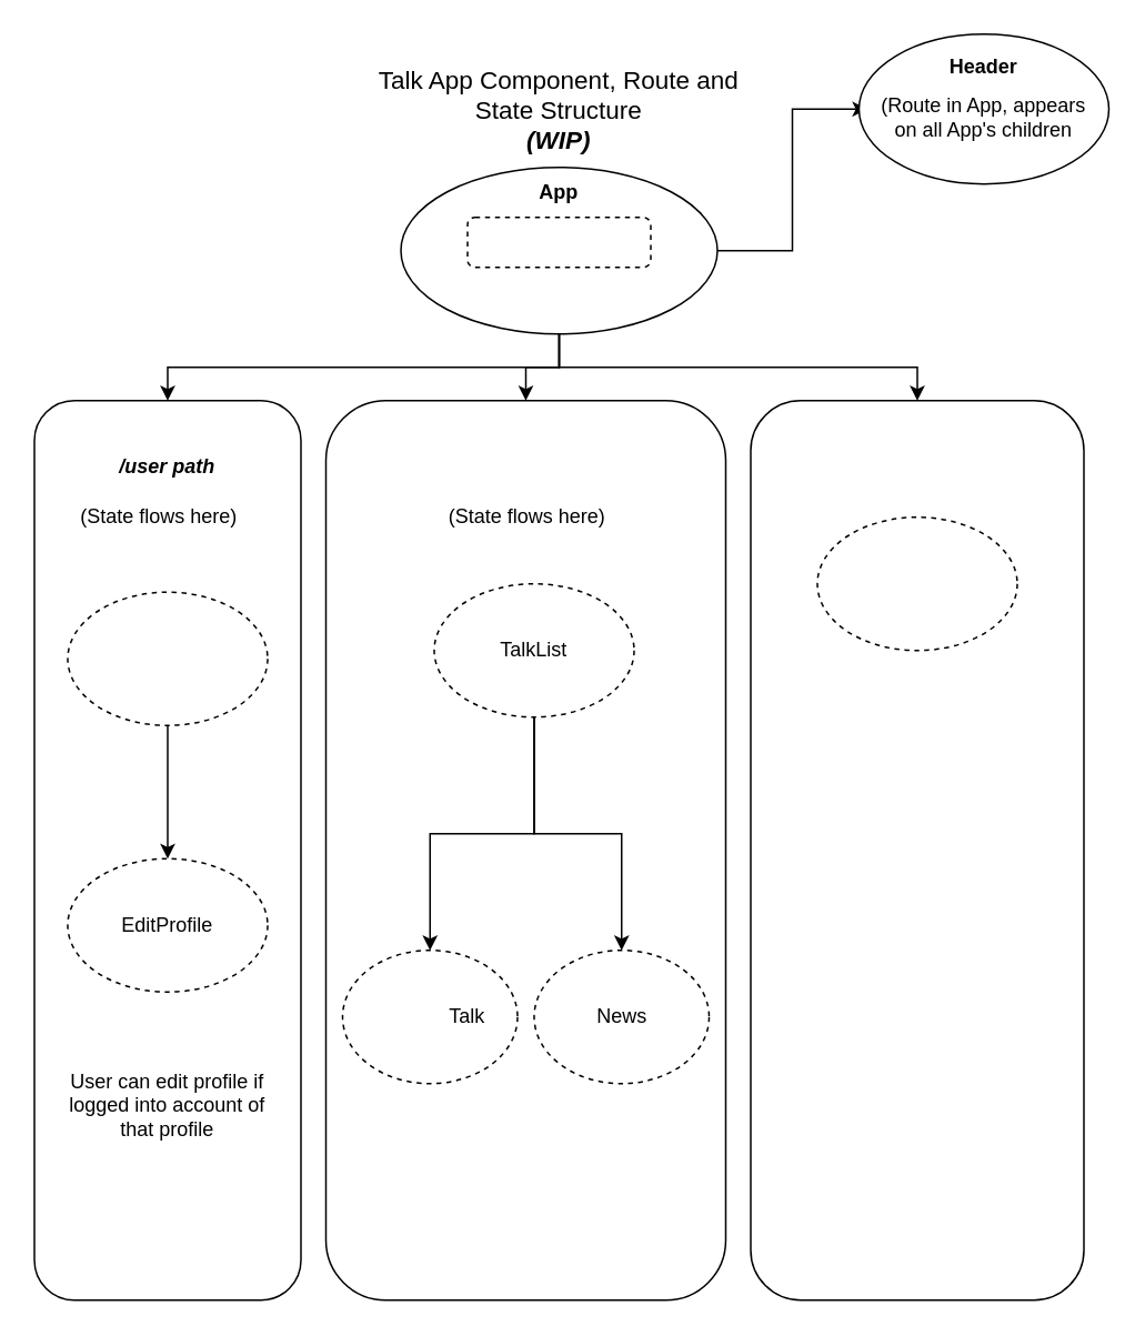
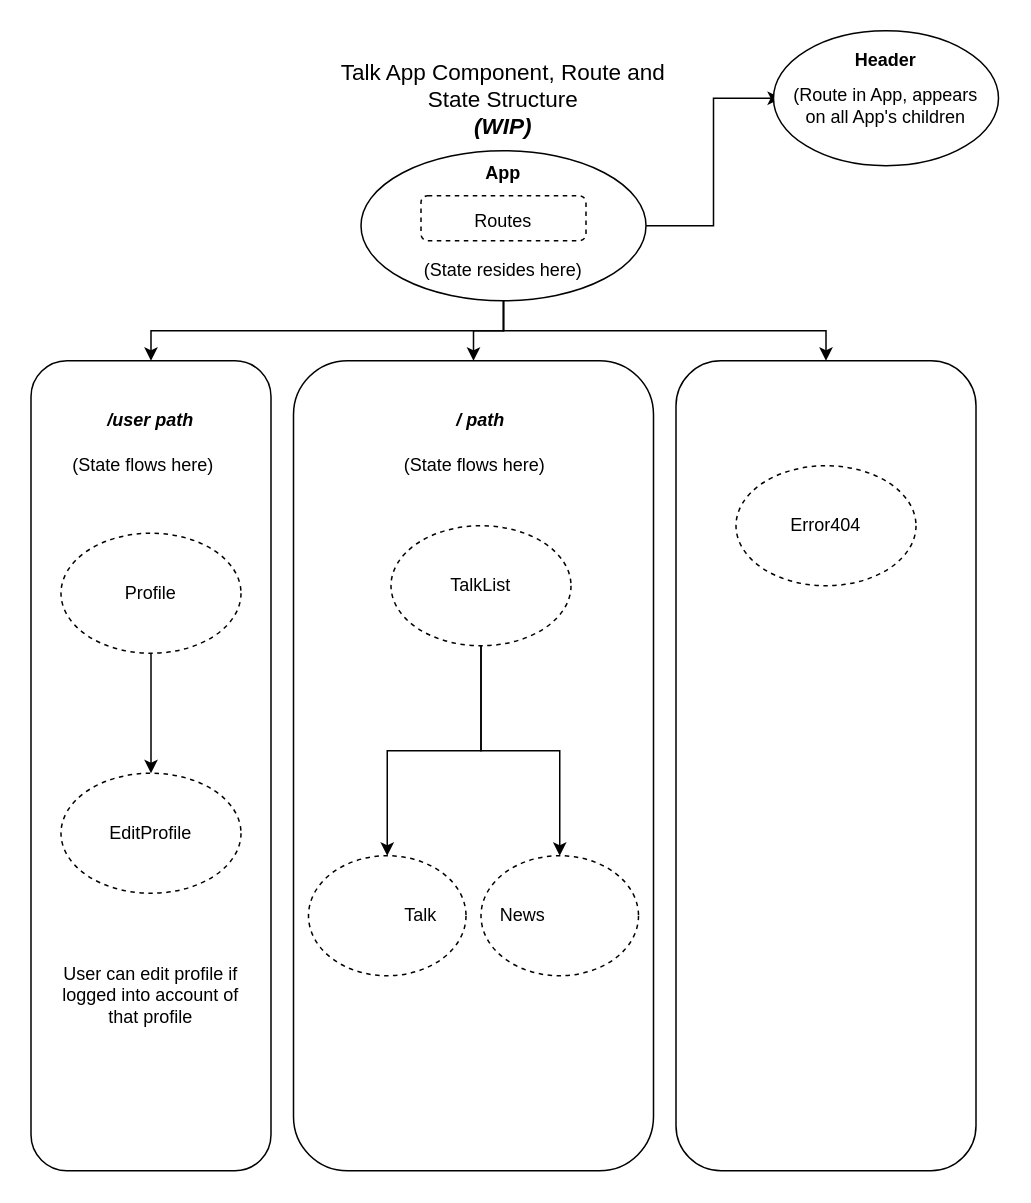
  <mxCell id="0" />
  <mxCell id="1" parent="0" />
  <mxCell id="2" value="&lt;div style=&quot;font-size: 15px;&quot;&gt;Talk App Component, Route and State Structure &lt;br style=&quot;font-size: 15px;&quot;&gt;&lt;/div&gt;&lt;div style=&quot;font-size: 15px;&quot;&gt;&lt;i style=&quot;font-size: 15px;&quot;&gt;&lt;b style=&quot;font-size: 15px;&quot;&gt;(WIP)&lt;/b&gt;&lt;/i&gt;&lt;/div&gt;" style="text;html=1;strokeColor=none;fillColor=none;align=center;verticalAlign=middle;whiteSpace=wrap;rounded=0;fontSize=15;" parent="1" vertex="1"><mxGeometry x="225" y="55" width="220" height="20" as="geometry" /></mxCell>
  <mxCell id="3" style="edgeStyle=orthogonalEdgeStyle;rounded=0;orthogonalLoop=1;jettySize=auto;html=1;exitX=0.5;exitY=1;exitDx=0;exitDy=0;" parent="1" source="7" target="22" edge="1"><mxGeometry relative="1" as="geometry" /></mxCell>
  <mxCell id="4" style="edgeStyle=orthogonalEdgeStyle;rounded=0;orthogonalLoop=1;jettySize=auto;html=1;exitX=0.5;exitY=1;exitDx=0;exitDy=0;entryX=0.5;entryY=0;entryDx=0;entryDy=0;" parent="1" source="7" target="9" edge="1"><mxGeometry relative="1" as="geometry" /></mxCell>
  <mxCell id="5" style="edgeStyle=orthogonalEdgeStyle;rounded=0;orthogonalLoop=1;jettySize=auto;html=1;exitX=0.5;exitY=1;exitDx=0;exitDy=0;entryX=0.5;entryY=0;entryDx=0;entryDy=0;" parent="1" source="7" target="10" edge="1"><mxGeometry relative="1" as="geometry" /></mxCell>
  <mxCell id="6" style="edgeStyle=orthogonalEdgeStyle;rounded=0;orthogonalLoop=1;jettySize=auto;html=1;exitX=1;exitY=0.5;exitDx=0;exitDy=0;entryX=0;entryY=0.25;entryDx=0;entryDy=0;" parent="1" source="7" target="12" edge="1"><mxGeometry relative="1" as="geometry" /></mxCell>
  <mxCell id="7" value="" style="ellipse;whiteSpace=wrap;html=1;" parent="1" vertex="1"><mxGeometry x="240" y="100" width="190" height="100" as="geometry" /></mxCell>
  <mxCell id="8" value="" style="ellipse;whiteSpace=wrap;html=1;" parent="1" vertex="1"><mxGeometry x="515" y="20" width="150" height="90" as="geometry" /></mxCell>
  <mxCell id="9" value="" style="rounded=1;whiteSpace=wrap;html=1;" parent="1" vertex="1"><mxGeometry x="195" y="240" width="240" height="540" as="geometry" /></mxCell>
  <mxCell id="10" value="" style="rounded=1;whiteSpace=wrap;html=1;" parent="1" vertex="1"><mxGeometry x="450" y="240" width="200" height="540" as="geometry" /></mxCell>
  <mxCell id="11" value="Header" style="text;html=1;strokeColor=none;fillColor=none;align=center;verticalAlign=middle;whiteSpace=wrap;rounded=0;fontStyle=1" parent="1" vertex="1"><mxGeometry x="570" y="30" width="40" height="20" as="geometry" /></mxCell>
  <mxCell id="12" value="&lt;div&gt;(Route in App, appears on all App's children&lt;/div&gt;" style="text;html=1;strokeColor=none;fillColor=none;align=center;verticalAlign=middle;whiteSpace=wrap;rounded=0;" parent="1" vertex="1"><mxGeometry x="520" y="60" width="140" height="20" as="geometry" /></mxCell>
  <mxCell id="13" value="App" style="text;html=1;strokeColor=none;fillColor=none;align=center;verticalAlign=middle;whiteSpace=wrap;rounded=0;fontStyle=1" parent="1" vertex="1"><mxGeometry x="315" y="105" width="40" height="20" as="geometry" /></mxCell>
+ <mxCell id="14" value="/ path" style="text;html=1;strokeColor=none;fillColor=none;align=center;verticalAlign=middle;whiteSpace=wrap;rounded=0;fontStyle=3" parent="1" vertex="1"><mxGeometry x="235" y="270" width="170" height="20" as="geometry" /></mxCell>
  <mxCell id="15" value="" style="rounded=1;whiteSpace=wrap;html=1;dashed=1;" parent="1" vertex="1"><mxGeometry x="280" y="130" width="110" height="30" as="geometry" /></mxCell>
+ <mxCell id="16" value="Routes" style="text;html=1;strokeColor=none;fillColor=none;align=center;verticalAlign=middle;whiteSpace=wrap;rounded=0;" parent="1" vertex="1"><mxGeometry x="315" y="137" width="40" height="20" as="geometry" /></mxCell>
  <mxCell id="17" style="edgeStyle=orthogonalEdgeStyle;rounded=0;orthogonalLoop=1;jettySize=auto;html=1;exitX=0.5;exitY=1;exitDx=0;exitDy=0;" parent="1" source="19" target="29" edge="1"><mxGeometry relative="1" as="geometry" /></mxCell>
  <mxCell id="18" style="edgeStyle=orthogonalEdgeStyle;rounded=0;orthogonalLoop=1;jettySize=auto;html=1;exitX=0.5;exitY=1;exitDx=0;exitDy=0;" parent="1" source="19" target="30" edge="1"><mxGeometry relative="1" as="geometry" /></mxCell>
  <mxCell id="19" value="" style="ellipse;whiteSpace=wrap;html=1;dashed=1;" parent="1" vertex="1"><mxGeometry x="260" y="350" width="120" height="80" as="geometry" /></mxCell>
  <mxCell id="20" value="" style="ellipse;whiteSpace=wrap;html=1;dashed=1;" parent="1" vertex="1"><mxGeometry x="490" y="310" width="120" height="80" as="geometry" /></mxCell>
+ <mxCell id="21" value="(State resides here)" style="text;html=1;strokeColor=none;fillColor=none;align=center;verticalAlign=middle;whiteSpace=wrap;rounded=0;dashed=1;" parent="1" vertex="1"><mxGeometry x="275" y="170" width="120" height="20" as="geometry" /></mxCell>
  <mxCell id="22" value="" style="rounded=1;whiteSpace=wrap;html=1;" parent="1" vertex="1"><mxGeometry x="20" y="240" width="160" height="540" as="geometry" /></mxCell>
  <mxCell id="23" value="/user path" style="text;html=1;strokeColor=none;fillColor=none;align=center;verticalAlign=middle;whiteSpace=wrap;rounded=0;fontStyle=3" parent="1" vertex="1"><mxGeometry x="50" y="270" width="100" height="20" as="geometry" /></mxCell>
  <mxCell id="24" style="edgeStyle=orthogonalEdgeStyle;rounded=0;orthogonalLoop=1;jettySize=auto;html=1;exitX=0.5;exitY=1;exitDx=0;exitDy=0;" parent="1" source="25" target="26" edge="1"><mxGeometry relative="1" as="geometry" /></mxCell>
  <mxCell id="25" value="" style="ellipse;whiteSpace=wrap;html=1;dashed=1;" parent="1" vertex="1"><mxGeometry x="40" y="355" width="120" height="80" as="geometry" /></mxCell>
  <mxCell id="26" value="" style="ellipse;whiteSpace=wrap;html=1;dashed=1;" parent="1" vertex="1"><mxGeometry x="40" y="515" width="120" height="80" as="geometry" /></mxCell>
+ <mxCell id="27" value="Error404" style="text;html=1;strokeColor=none;fillColor=none;align=center;verticalAlign=middle;whiteSpace=wrap;rounded=0;dashed=1;" parent="1" vertex="1"><mxGeometry x="530" y="340" width="40" height="20" as="geometry" /></mxCell>
  <mxCell id="28" value="&lt;div&gt;TalkList&lt;/div&gt;" style="text;html=1;strokeColor=none;fillColor=none;align=center;verticalAlign=middle;whiteSpace=wrap;rounded=0;dashed=1;" parent="1" vertex="1"><mxGeometry x="300" y="380" width="40" height="20" as="geometry" /></mxCell>
  <mxCell id="29" value="" style="ellipse;whiteSpace=wrap;html=1;dashed=1;" parent="1" vertex="1"><mxGeometry x="205" y="570" width="105" height="80" as="geometry" /></mxCell>
  <mxCell id="30" value="" style="ellipse;whiteSpace=wrap;html=1;dashed=1;" parent="1" vertex="1"><mxGeometry x="320" y="570" width="105" height="80" as="geometry" /></mxCell>
  <mxCell id="31" value="&lt;div&gt;Talk&lt;/div&gt;" style="text;html=1;strokeColor=none;fillColor=none;align=center;verticalAlign=middle;whiteSpace=wrap;rounded=0;dashed=1;" parent="1" vertex="1"><mxGeometry x="260" y="600" width="40" height="20" as="geometry" /></mxCell>
- <mxCell id="32" value="News" style="text;html=1;strokeColor=none;fillColor=none;align=center;verticalAlign=middle;whiteSpace=wrap;rounded=0;dashed=1;" parent="1" vertex="1"><mxGeometry x="352.5" y="600" width="40" height="20" as="geometry" /></mxCell>
+ <mxCell id="32" value="News" style="text;html=1;strokeColor=none;fillColor=none;align=center;verticalAlign=middle;whiteSpace=wrap;rounded=0;dashed=1;" parent="1" vertex="1"><mxGeometry x="327.5" y="600" width="40" height="20" as="geometry" /></mxCell>
  <mxCell id="33" value="(State flows here)" style="text;html=1;strokeColor=none;fillColor=none;align=center;verticalAlign=middle;whiteSpace=wrap;rounded=0;dashed=1;" parent="1" vertex="1"><mxGeometry x="20" y="300" width="150" height="20" as="geometry" /></mxCell>
+ <mxCell id="34" value="Profile" style="text;html=1;strokeColor=none;fillColor=none;align=center;verticalAlign=middle;whiteSpace=wrap;rounded=0;dashed=1;" parent="1" vertex="1"><mxGeometry x="80" y="385" width="40" height="20" as="geometry" /></mxCell>
  <mxCell id="35" value="&lt;div&gt;EditProfile&lt;/div&gt;" style="text;html=1;strokeColor=none;fillColor=none;align=center;verticalAlign=middle;whiteSpace=wrap;rounded=0;dashed=1;" parent="1" vertex="1"><mxGeometry x="80" y="545" width="40" height="20" as="geometry" /></mxCell>
  <mxCell id="36" value="User can edit profile if logged into account of that profile" style="text;html=1;strokeColor=none;fillColor=none;align=center;verticalAlign=middle;whiteSpace=wrap;rounded=0;dashed=1;" parent="1" vertex="1"><mxGeometry x="35" y="640" width="130" height="45" as="geometry" /></mxCell>
  <mxCell id="37" value="(State flows here)" style="text;html=1;strokeColor=none;fillColor=none;align=center;verticalAlign=middle;whiteSpace=wrap;rounded=0;dashed=1;" vertex="1" parent="1"><mxGeometry x="241" y="300" width="150" height="20" as="geometry" /></mxCell>
